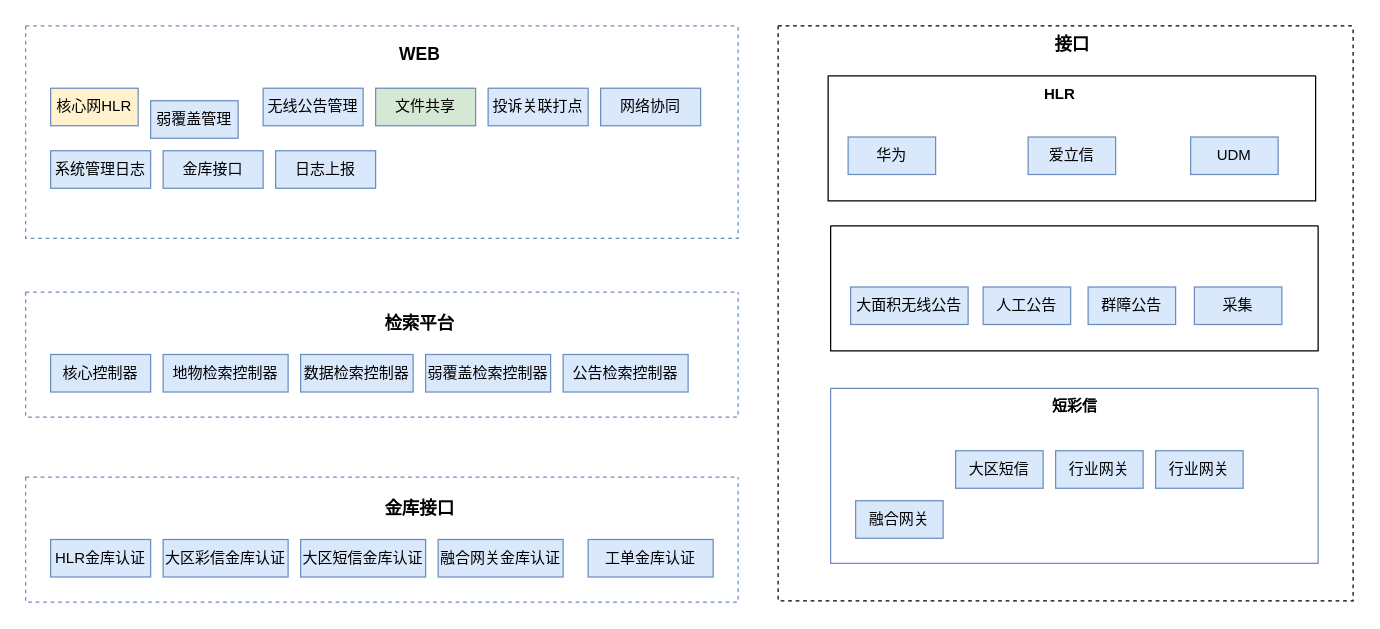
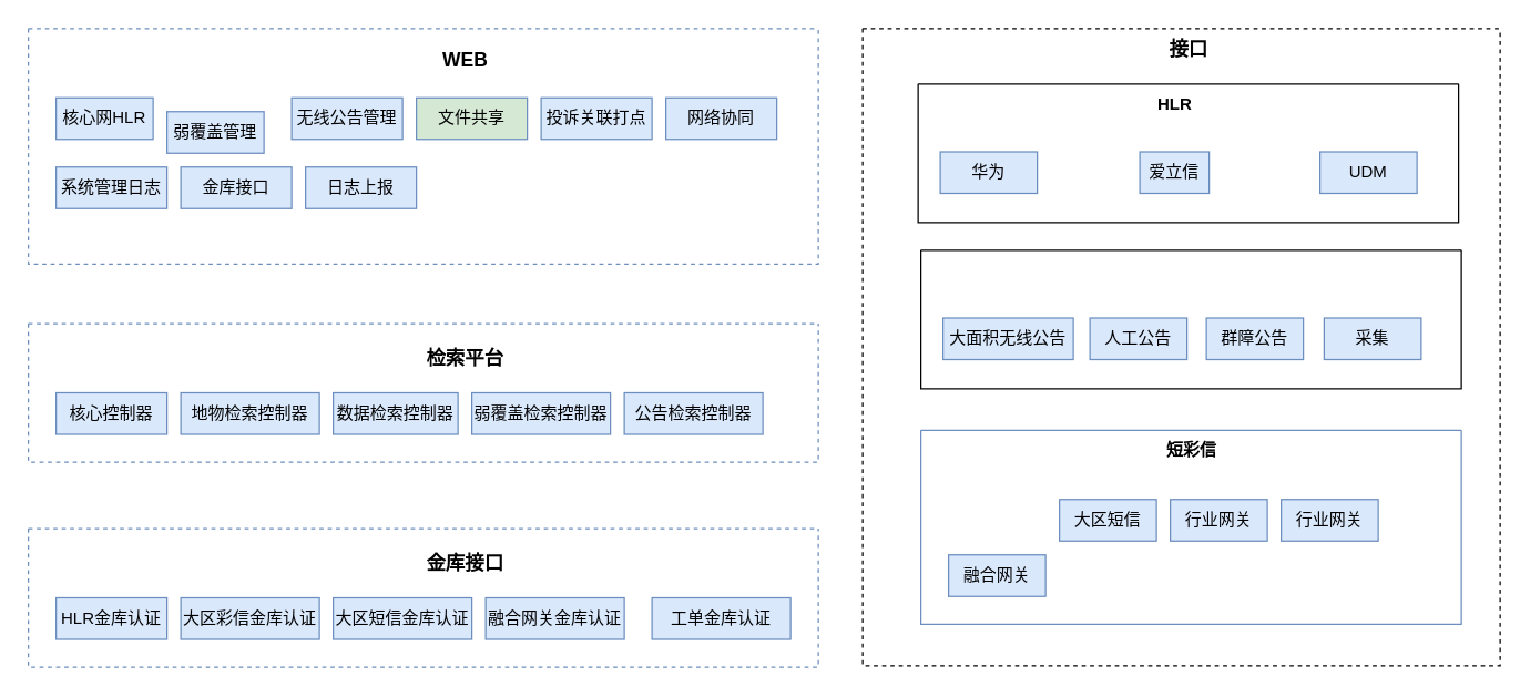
  <mxCell id="0" />
  <mxCell id="1" parent="0" />
  <mxCell id="2" value="" style="swimlane;startSize=0;fillColor=#30DAFC;strokeColor=#6c8ebf;dashed=1;" vertex="1" parent="1"><mxGeometry x="20" y="20" width="570" height="170" as="geometry"><mxRectangle x="70" y="180" width="50" height="40" as="alternateBounds" /></mxGeometry></mxCell>
- <mxCell id="3" value="核心网HLR" style="whiteSpace=wrap;html=1;fillColor=#fff2cc;strokeColor=#6c8ebf;" vertex="1" parent="2"><mxGeometry x="20" y="50" width="70" height="30" as="geometry" /></mxCell>
+ <mxCell id="3" value="核心网HLR" style="whiteSpace=wrap;html=1;fillColor=#dae8fc;strokeColor=#6c8ebf;" vertex="1" parent="2"><mxGeometry x="20" y="50" width="70" height="30" as="geometry" /></mxCell>
  <mxCell id="4" value="WEB" style="text;html=1;align=center;verticalAlign=middle;resizable=0;points=[];autosize=1;strokeColor=none;fillColor=none;fontStyle=1;fontSize=14;" vertex="1" parent="2"><mxGeometry x="285" y="8" width="60" height="30" as="geometry" /></mxCell>
  <mxCell id="5" value="弱覆盖管理" style="whiteSpace=wrap;html=1;fillColor=#dae8fc;strokeColor=#6c8ebf;" vertex="1" parent="2"><mxGeometry x="100" y="60" width="70" height="30" as="geometry" /></mxCell>
  <mxCell id="6" value="无线公告管理" style="whiteSpace=wrap;html=1;fillColor=#dae8fc;strokeColor=#6c8ebf;" vertex="1" parent="2"><mxGeometry x="190" y="50" width="80" height="30" as="geometry" /></mxCell>
  <mxCell id="7" value="文件共享" style="whiteSpace=wrap;html=1;fillColor=#d5e8d4;strokeColor=#6c8ebf;" vertex="1" parent="2"><mxGeometry x="280" y="50" width="80" height="30" as="geometry" /></mxCell>
  <mxCell id="8" value="投诉关联打点" style="whiteSpace=wrap;html=1;fillColor=#dae8fc;strokeColor=#6c8ebf;" vertex="1" parent="2"><mxGeometry x="370" y="50" width="80" height="30" as="geometry" /></mxCell>
  <mxCell id="9" value="网络协同" style="whiteSpace=wrap;html=1;fillColor=#dae8fc;strokeColor=#6c8ebf;" vertex="1" parent="2"><mxGeometry x="460" y="50" width="80" height="30" as="geometry" /></mxCell>
  <mxCell id="10" value="系统管理日志" style="whiteSpace=wrap;html=1;fillColor=#dae8fc;strokeColor=#6c8ebf;" vertex="1" parent="2"><mxGeometry x="20" y="100" width="80" height="30" as="geometry" /></mxCell>
  <mxCell id="11" value="金库接口" style="whiteSpace=wrap;html=1;fillColor=#dae8fc;strokeColor=#6c8ebf;" vertex="1" parent="2"><mxGeometry x="110" y="100" width="80" height="30" as="geometry" /></mxCell>
  <mxCell id="12" value="日志上报" style="whiteSpace=wrap;html=1;fillColor=#dae8fc;strokeColor=#6c8ebf;" vertex="1" parent="2"><mxGeometry x="200" y="100" width="80" height="30" as="geometry" /></mxCell>
  <mxCell id="13" value="" style="swimlane;startSize=0;fillColor=#dae8fc;strokeColor=#6c8ebf;dashed=1;" vertex="1" parent="1"><mxGeometry x="20" y="233" width="570" height="100" as="geometry"><mxRectangle x="70" y="180" width="50" height="40" as="alternateBounds" /></mxGeometry></mxCell>
  <mxCell id="14" value="核心控制器" style="whiteSpace=wrap;html=1;fillColor=#dae8fc;strokeColor=#6c8ebf;" vertex="1" parent="13"><mxGeometry x="20" y="50" width="80" height="30" as="geometry" /></mxCell>
  <mxCell id="15" value="检索平台" style="text;html=1;align=center;verticalAlign=middle;resizable=0;points=[];autosize=1;strokeColor=none;fillColor=none;fontStyle=1;fontSize=14;" vertex="1" parent="13"><mxGeometry x="275" y="10" width="80" height="30" as="geometry" /></mxCell>
  <mxCell id="16" value="地物检索控制器" style="whiteSpace=wrap;html=1;fillColor=#dae8fc;strokeColor=#6c8ebf;" vertex="1" parent="13"><mxGeometry x="110" y="50" width="100" height="30" as="geometry" /></mxCell>
  <mxCell id="17" value="数据检索控制器" style="whiteSpace=wrap;html=1;fillColor=#dae8fc;strokeColor=#6c8ebf;" vertex="1" parent="13"><mxGeometry x="220" y="50" width="90" height="30" as="geometry" /></mxCell>
  <mxCell id="18" value="弱覆盖检索控制器" style="whiteSpace=wrap;html=1;fillColor=#dae8fc;strokeColor=#6c8ebf;" vertex="1" parent="13"><mxGeometry x="320" y="50" width="100" height="30" as="geometry" /></mxCell>
  <mxCell id="19" value="公告检索控制器" style="whiteSpace=wrap;html=1;fillColor=#dae8fc;strokeColor=#6c8ebf;" vertex="1" parent="13"><mxGeometry x="430" y="50" width="100" height="30" as="geometry" /></mxCell>
  <mxCell id="20" value="" style="swimlane;startSize=0;fillColor=#d5e8d4;strokeColor=default;dashed=1;" vertex="1" parent="1"><mxGeometry x="622" y="20" width="460" height="460" as="geometry" /></mxCell>
  <mxCell id="21" value="接口" style="text;html=1;align=center;verticalAlign=middle;resizable=0;points=[];autosize=1;strokeColor=none;fillColor=none;fontStyle=1;fontSize=14;" vertex="1" parent="20"><mxGeometry x="210" width="50" height="30" as="geometry" /></mxCell>
  <mxCell id="22" value="" style="swimlane;startSize=0;fillColor=default;fontSize=14;" vertex="1" parent="20"><mxGeometry x="40" y="40" width="390" height="100" as="geometry" /></mxCell>
  <mxCell id="23" value="HLR" style="text;html=1;align=center;verticalAlign=middle;resizable=0;points=[];autosize=1;strokeColor=none;fillColor=none;fontStyle=1" vertex="1" parent="22"><mxGeometry x="160" width="50" height="30" as="geometry" /></mxCell>
  <mxCell id="24" value="华为" style="whiteSpace=wrap;html=1;fillColor=#dae8fc;strokeColor=#6c8ebf;" vertex="1" parent="22"><mxGeometry x="16" y="49" width="70" height="30" as="geometry" /></mxCell>
- <mxCell id="25" value="爱立信" style="whiteSpace=wrap;html=1;fillColor=#dae8fc;strokeColor=#6c8ebf;" vertex="1" parent="22"><mxGeometry x="160" y="49" width="70" height="30" as="geometry" /></mxCell>
+ <mxCell id="25" value="爱立信" style="whiteSpace=wrap;html=1;fillColor=#dae8fc;strokeColor=#6c8ebf;" vertex="1" parent="22"><mxGeometry x="160" y="49" width="50" height="30" as="geometry" /></mxCell>
  <mxCell id="26" value="UDM" style="whiteSpace=wrap;html=1;fillColor=#dae8fc;strokeColor=#6c8ebf;" vertex="1" parent="22"><mxGeometry x="290" y="49" width="70" height="30" as="geometry" /></mxCell>
  <mxCell id="27" value="" style="swimlane;startSize=0;fillColor=default;" vertex="1" parent="20"><mxGeometry x="42" y="160" width="390" height="100" as="geometry" /></mxCell>
  <mxCell id="28" value="大面积无线公告" style="whiteSpace=wrap;html=1;fillColor=#dae8fc;strokeColor=#6c8ebf;" vertex="1" parent="27"><mxGeometry x="16" y="49" width="94" height="30" as="geometry" /></mxCell>
  <mxCell id="29" value="人工公告" style="whiteSpace=wrap;html=1;fillColor=#dae8fc;strokeColor=#6c8ebf;" vertex="1" parent="27"><mxGeometry x="122" y="49" width="70" height="30" as="geometry" /></mxCell>
  <mxCell id="30" value="群障公告" style="whiteSpace=wrap;html=1;fillColor=#dae8fc;strokeColor=#6c8ebf;" vertex="1" parent="27"><mxGeometry x="206" y="49" width="70" height="30" as="geometry" /></mxCell>
  <mxCell id="31" value="采集" style="whiteSpace=wrap;html=1;fillColor=#dae8fc;strokeColor=#6c8ebf;" vertex="1" parent="27"><mxGeometry x="291" y="49" width="70" height="30" as="geometry" /></mxCell>
  <mxCell id="32" value="" style="swimlane;startSize=0;fillColor=#dae8fc;strokeColor=#6c8ebf;" vertex="1" parent="20"><mxGeometry x="42" y="290" width="390" height="140" as="geometry"><mxRectangle x="70" y="180" width="50" height="40" as="alternateBounds" /></mxGeometry></mxCell>
  <mxCell id="33" value="短彩信" style="text;html=1;align=center;verticalAlign=middle;resizable=0;points=[];autosize=1;strokeColor=none;fillColor=none;fontStyle=1" vertex="1" parent="32"><mxGeometry x="165" width="60" height="30" as="geometry" /></mxCell>
  <mxCell id="34" value="大区短信" style="whiteSpace=wrap;html=1;fillColor=#dae8fc;strokeColor=#6c8ebf;" vertex="1" parent="32"><mxGeometry x="100" y="50" width="70" height="30" as="geometry" /></mxCell>
  <mxCell id="35" value="行业网关" style="whiteSpace=wrap;html=1;fillColor=#dae8fc;strokeColor=#6c8ebf;" vertex="1" parent="32"><mxGeometry x="180" y="50" width="70" height="30" as="geometry" /></mxCell>
  <mxCell id="36" value="行业网关" style="whiteSpace=wrap;html=1;fillColor=#dae8fc;strokeColor=#6c8ebf;" vertex="1" parent="32"><mxGeometry x="260" y="50" width="70" height="30" as="geometry" /></mxCell>
  <mxCell id="37" value="融合网关" style="whiteSpace=wrap;html=1;fillColor=#dae8fc;strokeColor=#6c8ebf;" vertex="1" parent="32"><mxGeometry x="20" y="90" width="70" height="30" as="geometry" /></mxCell>
  <mxCell id="38" value="" style="swimlane;startSize=0;fillColor=#dae8fc;strokeColor=#6c8ebf;dashed=1;" vertex="1" parent="1"><mxGeometry x="20" y="381" width="570" height="100" as="geometry"><mxRectangle x="70" y="180" width="50" height="40" as="alternateBounds" /></mxGeometry></mxCell>
  <mxCell id="39" value="HLR金库认证" style="whiteSpace=wrap;html=1;fillColor=#dae8fc;strokeColor=#6c8ebf;" vertex="1" parent="38"><mxGeometry x="20" y="50" width="80" height="30" as="geometry" /></mxCell>
  <mxCell id="40" value="金库接口" style="text;html=1;align=center;verticalAlign=middle;resizable=0;points=[];autosize=1;strokeColor=none;fillColor=none;fontStyle=1;fontSize=14;" vertex="1" parent="38"><mxGeometry x="275" y="10" width="80" height="30" as="geometry" /></mxCell>
  <mxCell id="41" value="大区彩信金库认证" style="whiteSpace=wrap;html=1;fillColor=#dae8fc;strokeColor=#6c8ebf;" vertex="1" parent="38"><mxGeometry x="110" y="50" width="100" height="30" as="geometry" /></mxCell>
  <mxCell id="42" value="大区短信金库认证" style="whiteSpace=wrap;html=1;fillColor=#dae8fc;strokeColor=#6c8ebf;" vertex="1" parent="38"><mxGeometry x="220" y="50" width="100" height="30" as="geometry" /></mxCell>
  <mxCell id="43" value="融合网关金库认证" style="whiteSpace=wrap;html=1;fillColor=#dae8fc;strokeColor=#6c8ebf;" vertex="1" parent="38"><mxGeometry x="330" y="50" width="100" height="30" as="geometry" /></mxCell>
  <mxCell id="44" value="工单金库认证" style="whiteSpace=wrap;html=1;fillColor=#dae8fc;strokeColor=#6c8ebf;" vertex="1" parent="38"><mxGeometry x="450" y="50" width="100" height="30" as="geometry" /></mxCell>
